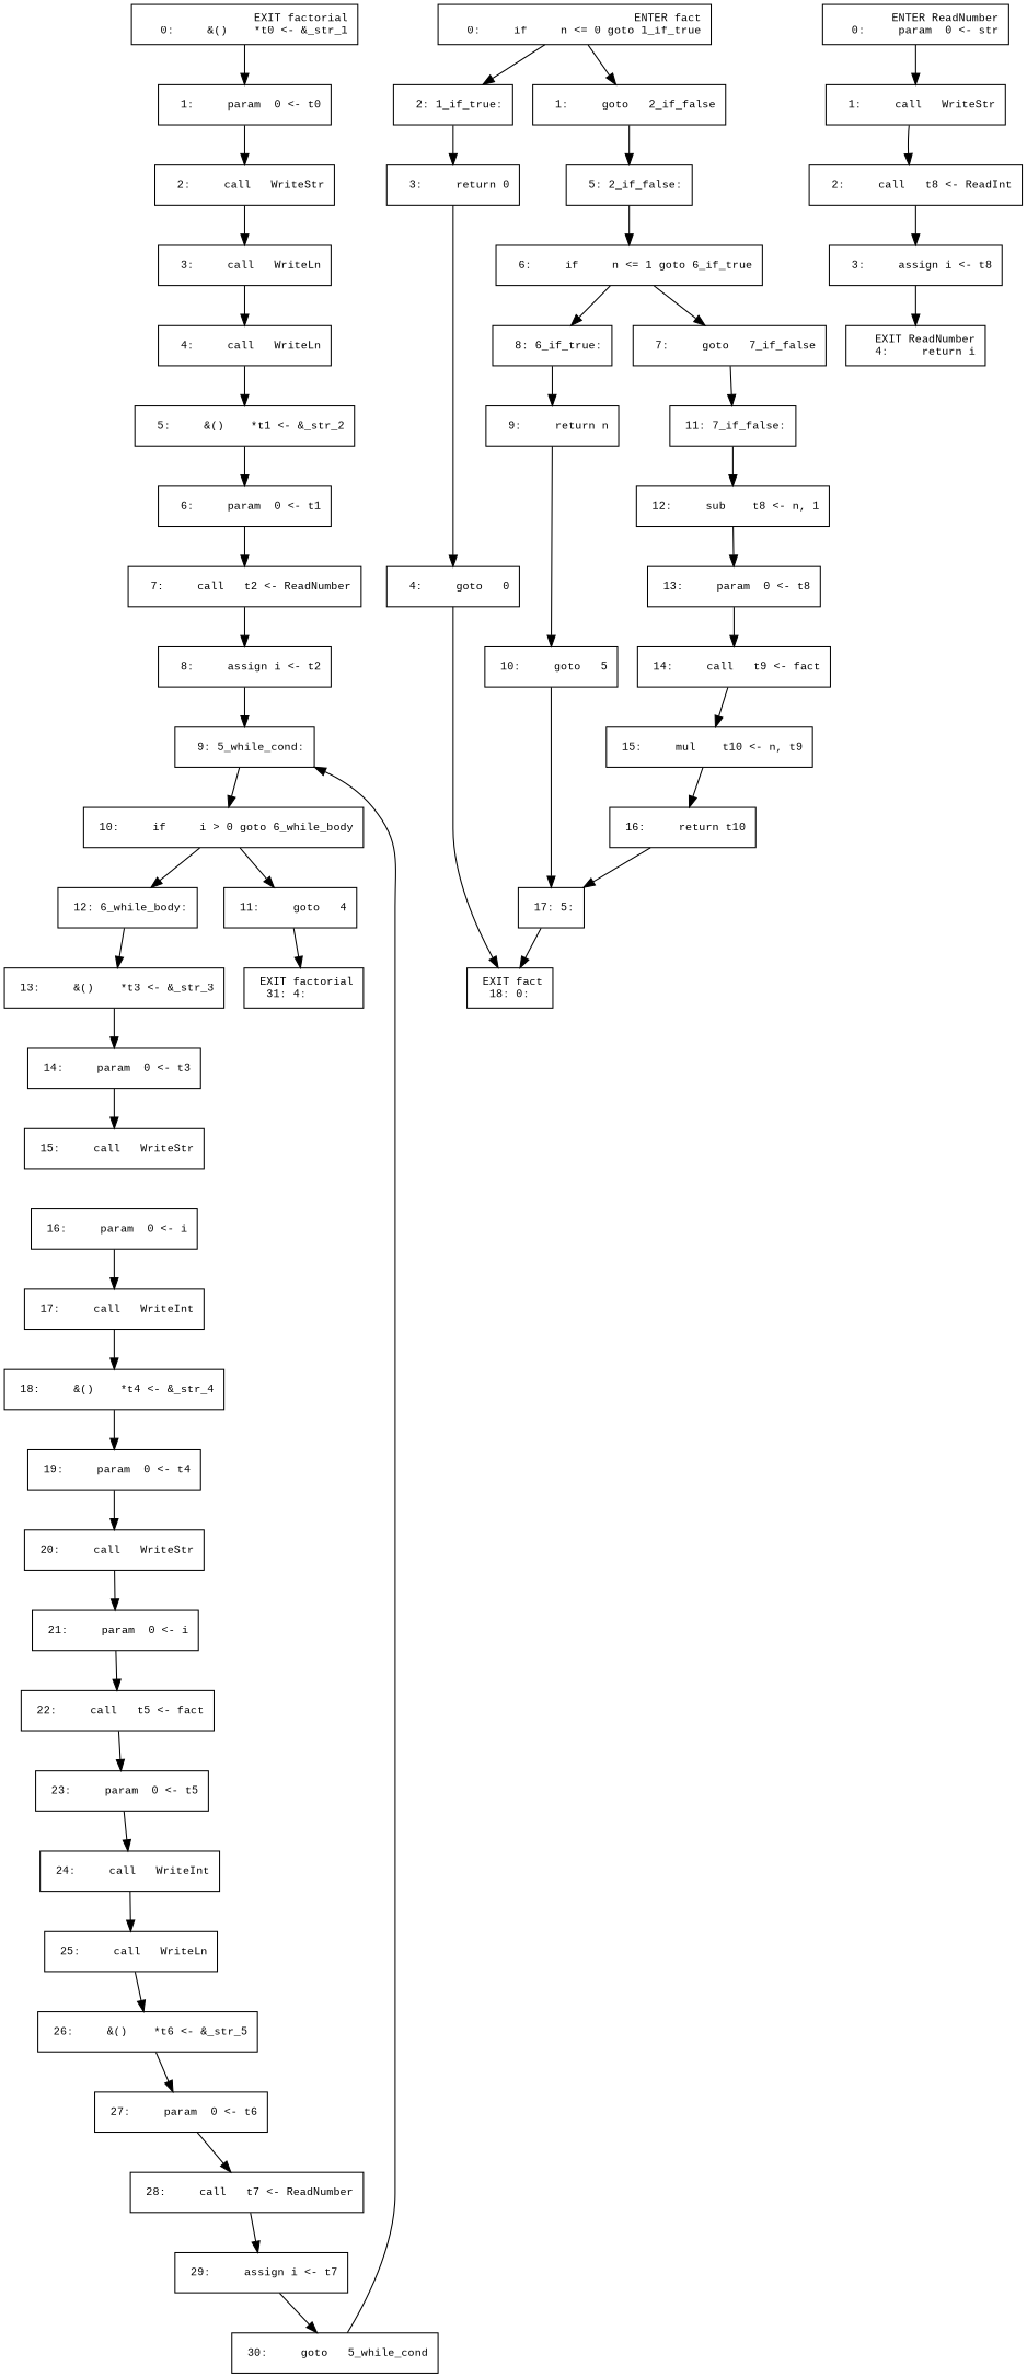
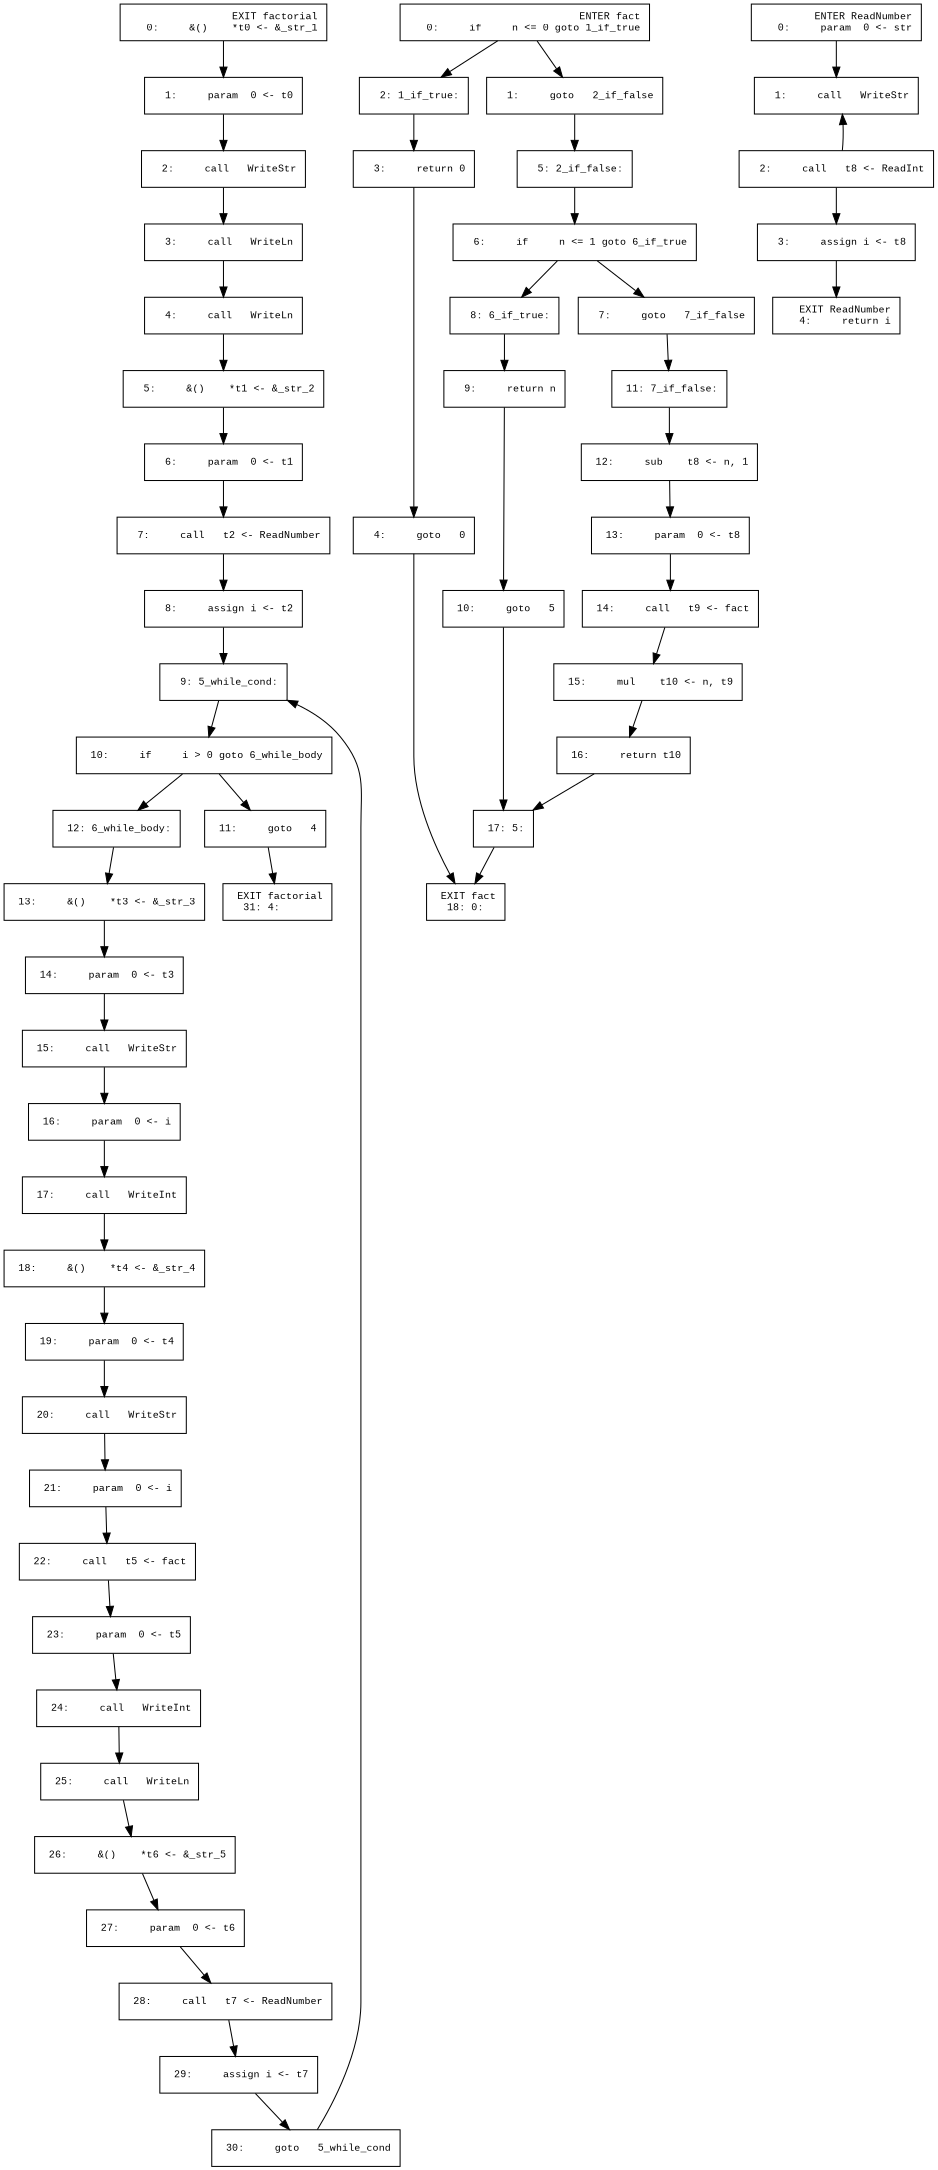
  digraph {
    fontname="Times New Roman"
    fontsize=10
    node [fontname="Courier New" fontsize=10 shape=box]
    edge [fontname="Times New Roman" fontsize=10]
    n1 [label=" EXIT factorial\r   0:     &()    *t0 <- &_str_1\l"]
    n2 [label="  1:     param  0 <- t0\l"]
    n3 [label="  2:     call   WriteStr\l"]
    n4 [label="  3:     call   WriteLn\l"]
    n5 [label="  4:     call   WriteLn\l"]
    n6 [label="  5:     &()    *t1 <- &_str_2\l"]
    n7 [label="  6:     param  0 <- t1\l"]
    n8 [label="  7:     call   t2 <- ReadNumber\l"]
    n9 [label="  8:     assign i <- t2\l"]
    n10 [label="  9: 5_while_cond:\l"]
    n11 [label=" 10:     if     i > 0 goto 6_while_body\l"]
    n12 [label=" 12: 6_while_body:\l"]
    n13 [label=" 11:     goto   4\l"]
    n14 [label=" 13:     &()    *t3 <- &_str_3\l"]
    n15 [label=" EXIT factorial\r  31: 4:\l"]
    n16 [label=" 14:     param  0 <- t3\l"]
    n17 [label=" 15:     call   WriteStr\l"]
    n18 [label=" 16:     param  0 <- i\l"]
    n19 [label=" 17:     call   WriteInt\l"]
    n20 [label=" 18:     &()    *t4 <- &_str_4\l"]
    n21 [label=" 19:     param  0 <- t4\l"]
    n22 [label=" 20:     call   WriteStr\l"]
    n23 [label=" 21:     param  0 <- i\l"]
    n24 [label=" 22:     call   t5 <- fact\l"]
    n25 [label=" 23:     param  0 <- t5\l"]
    n26 [label=" 24:     call   WriteInt\l"]
    n27 [label=" 25:     call   WriteLn\l"]
    n28 [label=" 26:     &()    *t6 <- &_str_5\l"]
    n29 [label=" 27:     param  0 <- t6\l"]
    n30 [label=" 28:     call   t7 <- ReadNumber\l"]
    n31 [label=" 29:     assign i <- t7\l"]
    n32 [label=" 30:     goto   5_while_cond\l"]
    n33 [label=" ENTER fact\r   0:     if     n <= 0 goto 1_if_true\l"]
    n34 [label="  2: 1_if_true:\l"]
    n35 [label="  1:     goto   2_if_false\l"]
    n36 [label="  3:     return 0\l"]
    n37 [label="  5: 2_if_false:\l"]
    n38 [label="  4:     goto   0\l"]
    n39 [label="  6:     if     n <= 1 goto 6_if_true\l"]
    n40 [label="  8: 6_if_true:\l"]
    n41 [label="  7:     goto   7_if_false\l"]
    n42 [label=" EXIT fact\r  18: 0:\l"]
    n43 [label="  9:     return n\l"]
    n44 [label=" 11: 7_if_false:\l"]
    n45 [label=" 10:     goto   5\l"]
    n46 [label=" 12:     sub    t8 <- n, 1\l"]
    n47 [label=" 13:     param  0 <- t8\l"]
    n48 [label=" 17: 5:\l"]
    n49 [label=" 14:     call   t9 <- fact\l"]
    n50 [label=" 15:     mul    t10 <- n, t9\l"]
    n51 [label=" 16:     return t10\l"]
    n52 [label=" ENTER ReadNumber\r   0:     param  0 <- str\l"]
    n53 [label="  1:     call   WriteStr\l"]
    n54 [label="  2:     call   t8 <- ReadInt\l"]
    n55 [label="  3:     assign i <- t8\l"]
    n56 [label=" EXIT ReadNumber\r   4:     return i\l"]
    n1 -> n2
    n2 -> n3
    n3 -> n4
    n4 -> n5
    n5 -> n6
    n6 -> n7
    n7 -> n8
    n8 -> n9
    n9 -> n10
    n10 -> n11
    n11 -> n12
    n11 -> n13
    n12 -> n14
    n13 -> n15
    n14 -> n16
    n16 -> n17
+   n17 -> n18
    n18 -> n19
    n19 -> n20
    n20 -> n21
    n21 -> n22
    n22 -> n23
    n23 -> n24
    n24 -> n25
    n25 -> n26
    n26 -> n27
    n27 -> n28
    n28 -> n29
    n29 -> n30
    n30 -> n31
    n31 -> n32
    n32 -> n10
    n33 -> n34
    n33 -> n35
    n34 -> n36
    n35 -> n37
    n36 -> n38
    n37 -> n39
    n38 -> n42
    n39 -> n40
    n39 -> n41
    n40 -> n43
    n41 -> n44
    n43 -> n45
    n44 -> n46
    n45 -> n48
    n46 -> n47
    n47 -> n49
    n48 -> n42
    n49 -> n50
    n50 -> n51
    n51 -> n48
    n52 -> n53
-   n53 -> n54
+   n54 -> n53
    n54 -> n55
    n55 -> n56
  }
